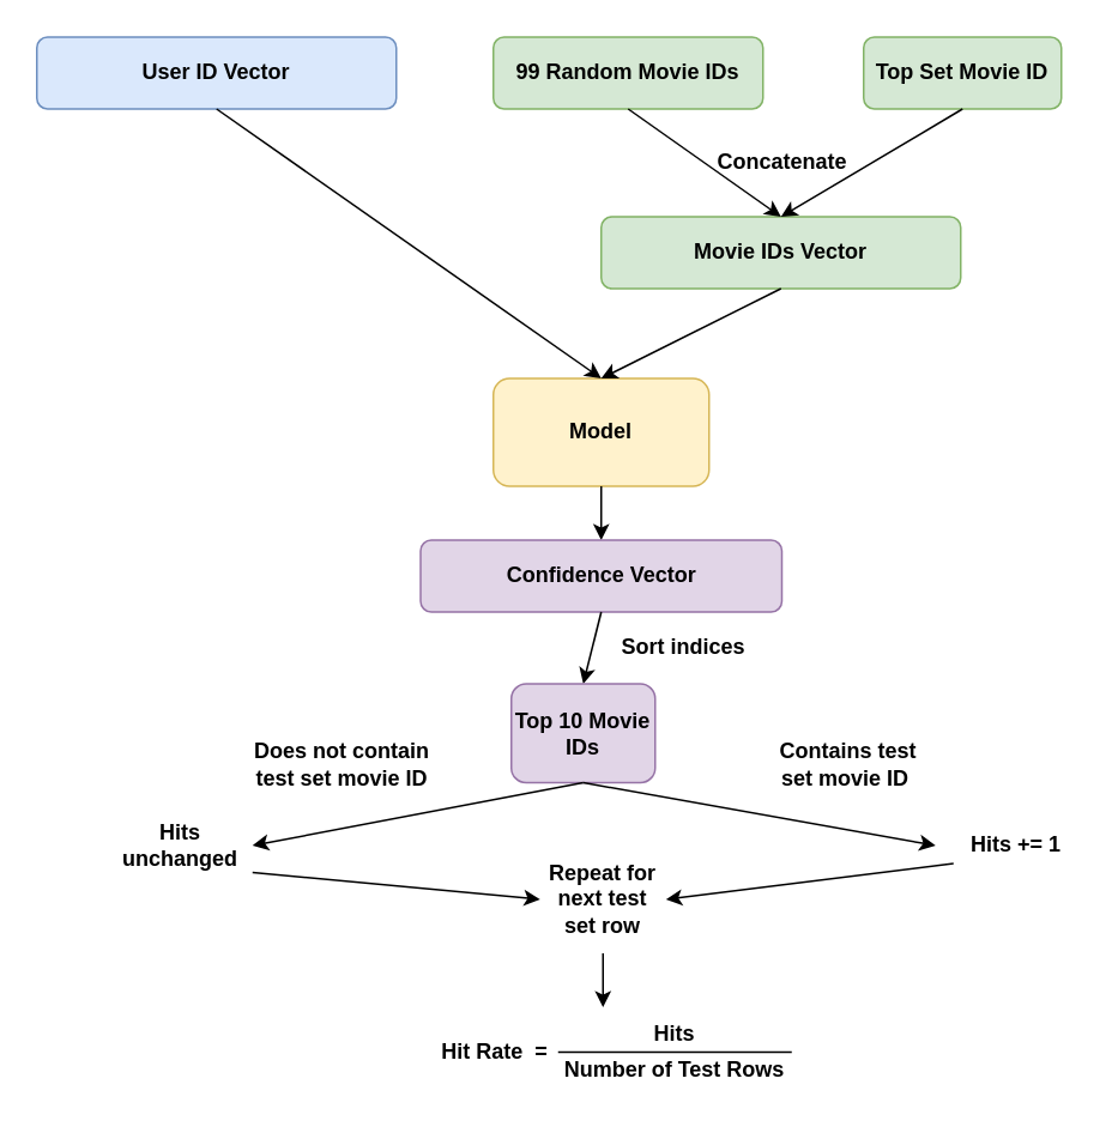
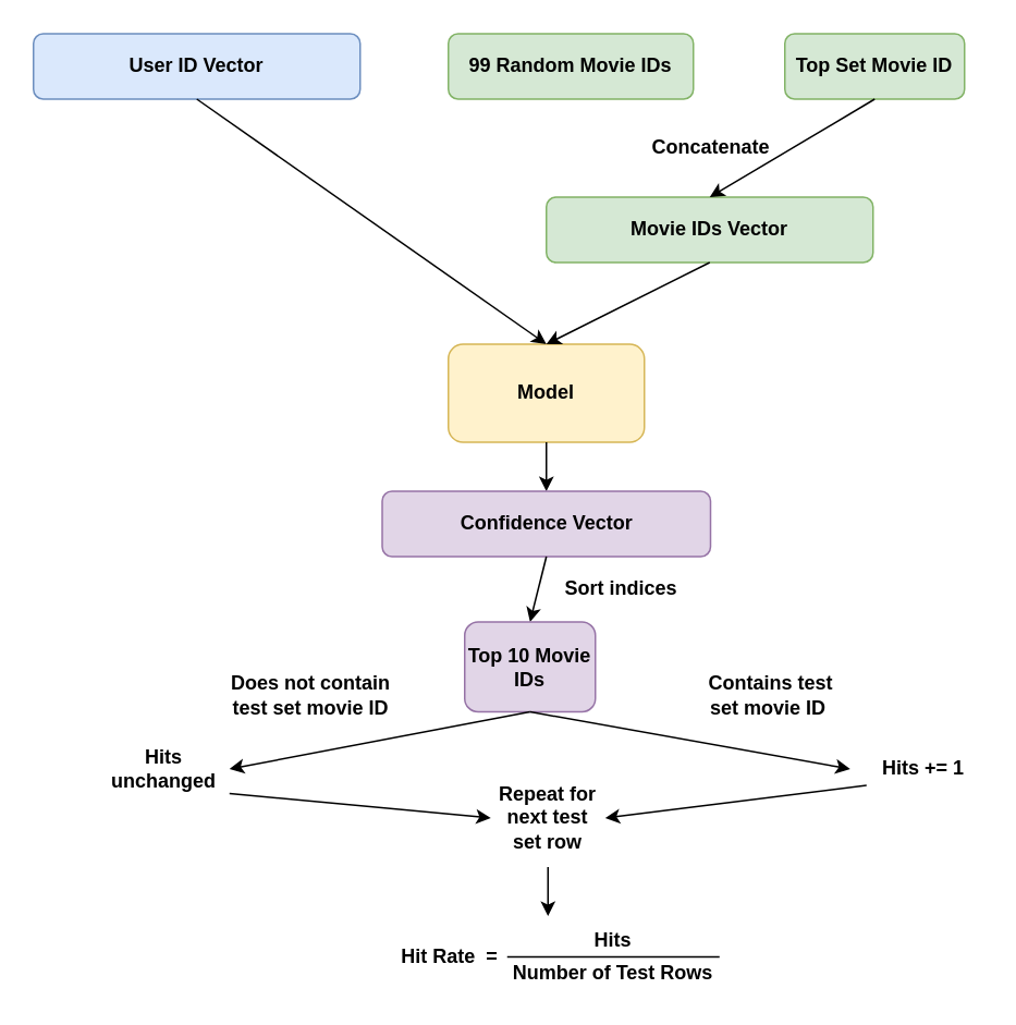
  <mxCell id="0" />
  <mxCell id="1" parent="0" />
  <mxCell id="2" value="&lt;b&gt;99 Random Movie IDs&lt;/b&gt;" style="rounded=1;whiteSpace=wrap;html=1;fillColor=#d5e8d4;strokeColor=#82b366;" vertex="1" parent="1"><mxGeometry x="274" y="20" width="150" height="40" as="geometry" /></mxCell>
  <mxCell id="3" value="&lt;b&gt;Top Set Movie ID&lt;/b&gt;" style="rounded=1;whiteSpace=wrap;html=1;fillColor=#d5e8d4;strokeColor=#82b366;" vertex="1" parent="1"><mxGeometry x="480" y="20" width="110" height="40" as="geometry" /></mxCell>
  <mxCell id="4" value="&lt;b&gt;User ID Vector&lt;/b&gt;" style="rounded=1;whiteSpace=wrap;html=1;fillColor=#dae8fc;strokeColor=#6c8ebf;" vertex="1" parent="1"><mxGeometry x="20" y="20" width="200" height="40" as="geometry" /></mxCell>
  <mxCell id="5" value="&lt;b&gt;Movie IDs Vector&lt;/b&gt;" style="rounded=1;whiteSpace=wrap;html=1;fillColor=#d5e8d4;strokeColor=#82b366;" vertex="1" parent="1"><mxGeometry x="334" y="120" width="200" height="40" as="geometry" /></mxCell>
- <mxCell id="6" value="" style="endArrow=classic;html=1;exitX=0.5;exitY=1;exitDx=0;exitDy=0;entryX=0.5;entryY=0;entryDx=0;entryDy=0;" edge="1" parent="1" source="2" target="5"><mxGeometry width="50" height="50" relative="1" as="geometry"><mxPoint x="340" y="230" as="sourcePoint" /><mxPoint x="300" y="120" as="targetPoint" /></mxGeometry></mxCell>
  <mxCell id="7" value="" style="endArrow=classic;html=1;exitX=0.5;exitY=1;exitDx=0;exitDy=0;entryX=0.5;entryY=0;entryDx=0;entryDy=0;" edge="1" parent="1" source="3" target="5"><mxGeometry width="50" height="50" relative="1" as="geometry"><mxPoint x="310" y="310" as="sourcePoint" /><mxPoint x="360" y="260" as="targetPoint" /></mxGeometry></mxCell>
  <mxCell id="8" value="&lt;b&gt;Concatenate&lt;/b&gt;" style="text;html=1;strokeColor=none;fillColor=none;align=center;verticalAlign=middle;whiteSpace=wrap;rounded=0;" vertex="1" parent="1"><mxGeometry x="400" y="80" width="70" height="20" as="geometry" /></mxCell>
  <mxCell id="9" value="&lt;b&gt;Model&lt;/b&gt;" style="rounded=1;whiteSpace=wrap;html=1;fillColor=#fff2cc;strokeColor=#d6b656;" vertex="1" parent="1"><mxGeometry x="274" y="210" width="120" height="60" as="geometry" /></mxCell>
  <mxCell id="10" value="" style="endArrow=classic;html=1;exitX=0.5;exitY=1;exitDx=0;exitDy=0;entryX=0.5;entryY=0;entryDx=0;entryDy=0;" edge="1" parent="1" source="4" target="9"><mxGeometry width="50" height="50" relative="1" as="geometry"><mxPoint x="310" y="310" as="sourcePoint" /><mxPoint x="360" y="260" as="targetPoint" /></mxGeometry></mxCell>
  <mxCell id="11" value="" style="endArrow=classic;html=1;exitX=0.5;exitY=1;exitDx=0;exitDy=0;entryX=0.5;entryY=0;entryDx=0;entryDy=0;" edge="1" parent="1" source="5" target="9"><mxGeometry width="50" height="50" relative="1" as="geometry"><mxPoint x="310" y="310" as="sourcePoint" /><mxPoint x="360" y="260" as="targetPoint" /></mxGeometry></mxCell>
  <mxCell id="12" value="" style="endArrow=classic;html=1;exitX=0.5;exitY=1;exitDx=0;exitDy=0;entryX=0.5;entryY=0;entryDx=0;entryDy=0;" edge="1" parent="1" source="9" target="13"><mxGeometry width="50" height="50" relative="1" as="geometry"><mxPoint x="310" y="310" as="sourcePoint" /><mxPoint x="334" y="320" as="targetPoint" /></mxGeometry></mxCell>
  <mxCell id="13" value="&lt;b&gt;Confidence Vector&lt;/b&gt;" style="rounded=1;whiteSpace=wrap;html=1;fillColor=#e1d5e7;strokeColor=#9673a6;" vertex="1" parent="1"><mxGeometry x="233.5" y="300" width="201" height="40" as="geometry" /></mxCell>
  <mxCell id="14" value="" style="endArrow=classic;html=1;exitX=0.5;exitY=1;exitDx=0;exitDy=0;entryX=0.5;entryY=0;entryDx=0;entryDy=0;" edge="1" parent="1" source="13" target="15"><mxGeometry width="50" height="50" relative="1" as="geometry"><mxPoint x="310" y="310" as="sourcePoint" /><mxPoint x="334" y="370" as="targetPoint" /></mxGeometry></mxCell>
  <mxCell id="15" value="&lt;b&gt;Top 10 Movie IDs&lt;/b&gt;" style="rounded=1;whiteSpace=wrap;html=1;fillColor=#e1d5e7;strokeColor=#9673a6;" vertex="1" parent="1"><mxGeometry x="284" y="380" width="80" height="55" as="geometry" /></mxCell>
  <mxCell id="16" value="&lt;b&gt;Sort indices&lt;/b&gt;" style="text;html=1;strokeColor=none;fillColor=none;align=center;verticalAlign=middle;whiteSpace=wrap;rounded=0;" vertex="1" parent="1"><mxGeometry x="340" y="350" width="80" height="20" as="geometry" /></mxCell>
  <mxCell id="17" value="" style="endArrow=classic;html=1;exitX=0.5;exitY=1;exitDx=0;exitDy=0;" edge="1" parent="1" source="15"><mxGeometry width="50" height="50" relative="1" as="geometry"><mxPoint x="310" y="300" as="sourcePoint" /><mxPoint x="140" y="470" as="targetPoint" /></mxGeometry></mxCell>
  <mxCell id="18" value="" style="endArrow=classic;html=1;exitX=0.5;exitY=1;exitDx=0;exitDy=0;" edge="1" parent="1" source="15"><mxGeometry width="50" height="50" relative="1" as="geometry"><mxPoint x="310" y="300" as="sourcePoint" /><mxPoint x="520" y="470" as="targetPoint" /></mxGeometry></mxCell>
  <mxCell id="19" value="&lt;b&gt;Does not contain test set movie ID&lt;/b&gt;" style="text;html=1;strokeColor=none;fillColor=none;align=center;verticalAlign=middle;whiteSpace=wrap;rounded=0;" vertex="1" parent="1"><mxGeometry x="140" y="410" width="100" height="30" as="geometry" /></mxCell>
  <mxCell id="20" value="&lt;b&gt;&amp;nbsp;Contains test set movie ID&lt;/b&gt;" style="text;html=1;strokeColor=none;fillColor=none;align=center;verticalAlign=middle;whiteSpace=wrap;rounded=0;" vertex="1" parent="1"><mxGeometry x="420" y="410" width="100" height="30" as="geometry" /></mxCell>
  <mxCell id="21" value="&lt;b&gt;Hits += 1&lt;/b&gt;" style="text;html=1;strokeColor=none;fillColor=none;align=center;verticalAlign=middle;whiteSpace=wrap;rounded=0;" vertex="1" parent="1"><mxGeometry x="530" y="460" width="70" height="20" as="geometry" /></mxCell>
  <mxCell id="22" value="&lt;b&gt;Hits unchanged&lt;/b&gt;" style="text;html=1;strokeColor=none;fillColor=none;align=center;verticalAlign=middle;whiteSpace=wrap;rounded=0;" vertex="1" parent="1"><mxGeometry x="70" y="460" width="60" height="20" as="geometry" /></mxCell>
  <mxCell id="23" value="" style="endArrow=classic;html=1;entryX=0;entryY=0.5;entryDx=0;entryDy=0;" edge="1" parent="1" target="25"><mxGeometry width="50" height="50" relative="1" as="geometry"><mxPoint x="140" y="485" as="sourcePoint" /><mxPoint x="290" y="500" as="targetPoint" /></mxGeometry></mxCell>
  <mxCell id="24" value="" style="endArrow=classic;html=1;exitX=0;exitY=1;exitDx=0;exitDy=0;entryX=1;entryY=0.5;entryDx=0;entryDy=0;" edge="1" parent="1" source="21" target="25"><mxGeometry width="50" height="50" relative="1" as="geometry"><mxPoint x="520" y="480" as="sourcePoint" /><mxPoint x="380" y="500" as="targetPoint" /></mxGeometry></mxCell>
  <mxCell id="25" value="&lt;b&gt;Repeat for next test set row&lt;/b&gt;" style="text;html=1;strokeColor=none;fillColor=none;align=center;verticalAlign=middle;whiteSpace=wrap;rounded=0;" vertex="1" parent="1"><mxGeometry x="300" y="480" width="70" height="40" as="geometry" /></mxCell>
  <mxCell id="26" value="" style="endArrow=classic;html=1;" edge="1" parent="1"><mxGeometry width="50" height="50" relative="1" as="geometry"><mxPoint x="335" y="530" as="sourcePoint" /><mxPoint x="335" y="560" as="targetPoint" /></mxGeometry></mxCell>
  <mxCell id="27" value="&lt;b&gt;Hit Rate&amp;nbsp; =&lt;/b&gt;" style="text;html=1;strokeColor=none;fillColor=none;align=center;verticalAlign=middle;whiteSpace=wrap;rounded=0;" vertex="1" parent="1"><mxGeometry x="240" y="575" width="70" height="20" as="geometry" /></mxCell>
  <mxCell id="28" value="&lt;b&gt;Hits&lt;/b&gt;" style="text;html=1;strokeColor=none;fillColor=none;align=center;verticalAlign=middle;whiteSpace=wrap;rounded=0;" vertex="1" parent="1"><mxGeometry x="310" y="565" width="130" height="20" as="geometry" /></mxCell>
  <mxCell id="29" value="" style="endArrow=none;html=1;exitX=1;exitY=1;exitDx=0;exitDy=0;entryX=0;entryY=1;entryDx=0;entryDy=0;" edge="1" parent="1" source="28" target="28"><mxGeometry width="50" height="50" relative="1" as="geometry"><mxPoint x="310" y="340" as="sourcePoint" /><mxPoint x="360" y="290" as="targetPoint" /></mxGeometry></mxCell>
  <mxCell id="30" value="&lt;b&gt;Number of Test Rows&lt;/b&gt;" style="text;html=1;strokeColor=none;fillColor=none;align=center;verticalAlign=middle;whiteSpace=wrap;rounded=0;" vertex="1" parent="1"><mxGeometry x="310" y="585" width="130" height="20" as="geometry" /></mxCell>
